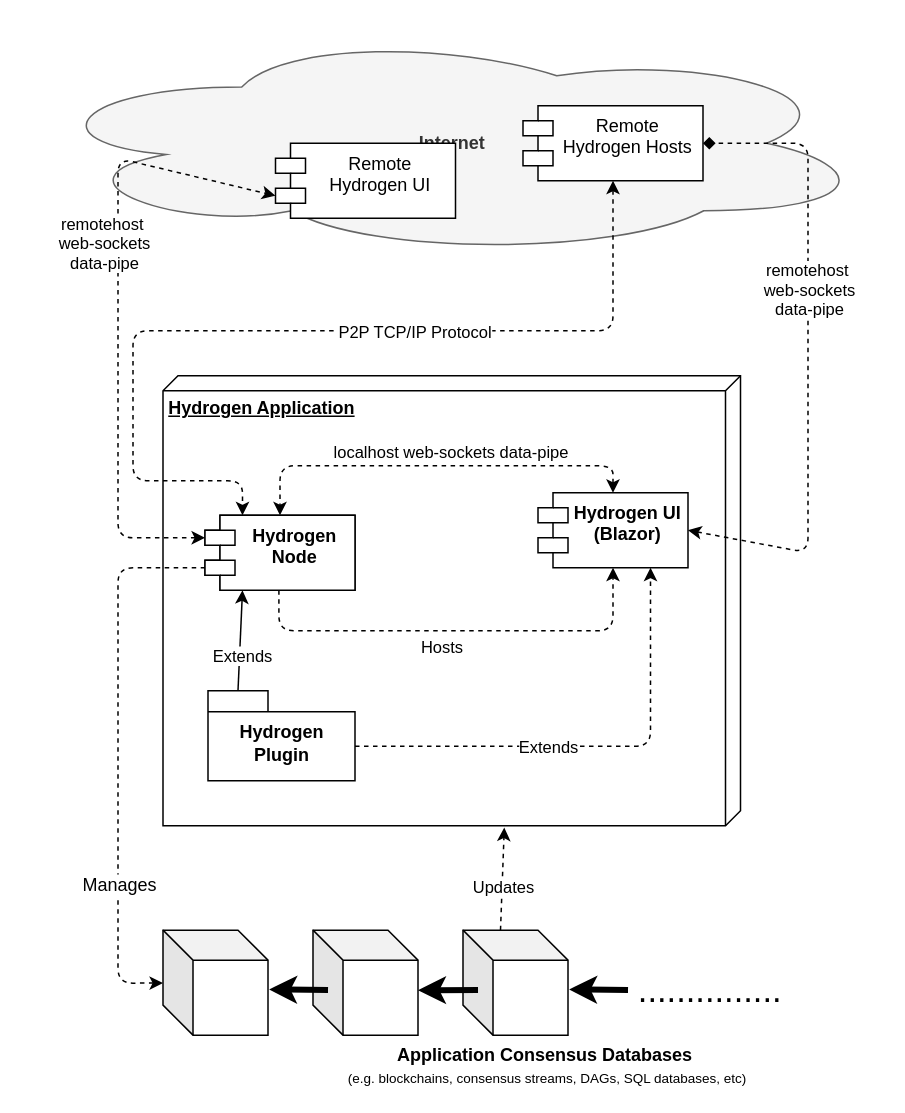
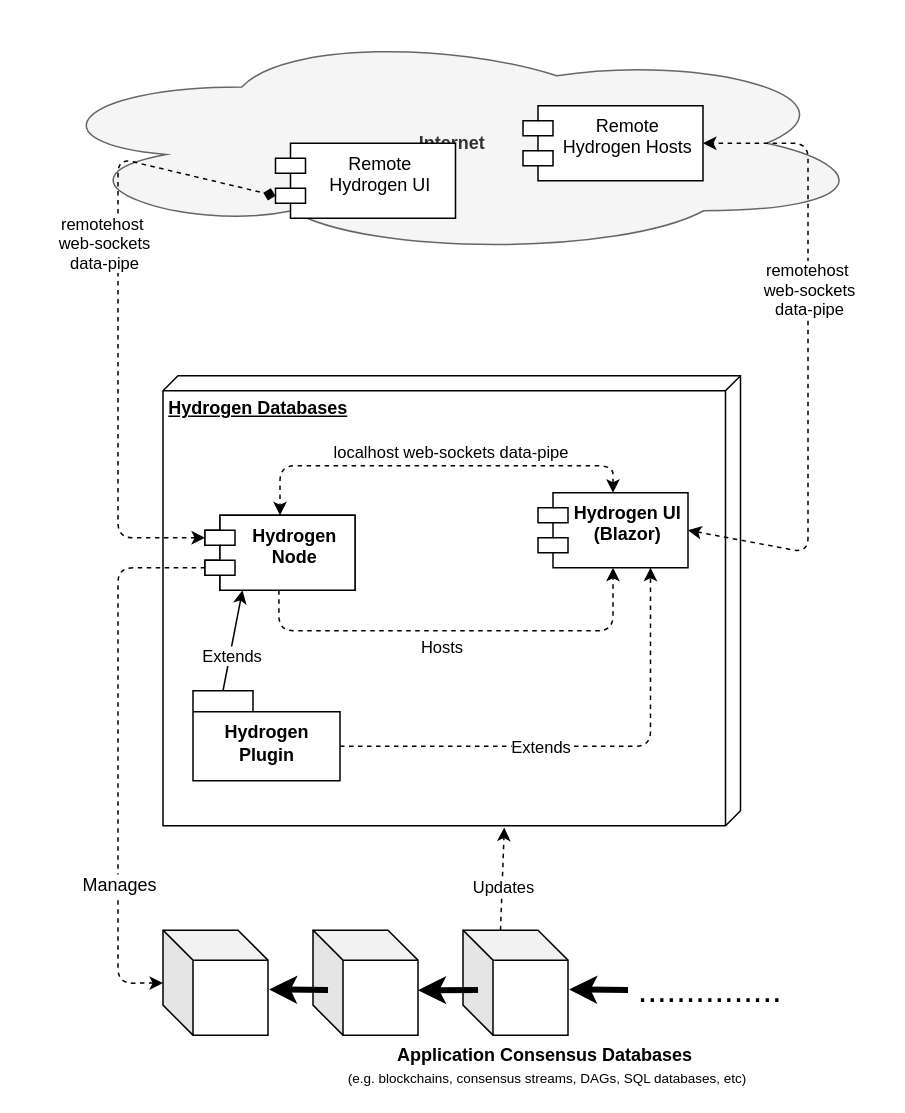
  <mxCell id="0" />
  <mxCell id="1" parent="0" />
  <mxCell id="2" value="Internet" style="ellipse;shape=cloud;whiteSpace=wrap;html=1;fillColor=#f5f5f5;strokeColor=#666666;fontColor=#333333;fontStyle=1" vertex="1" parent="1"><mxGeometry x="20.5" y="20" width="560" height="150" as="geometry" /></mxCell>
- <mxCell id="3" value="Hydrogen Application" style="verticalAlign=top;align=left;spacingTop=8;spacingLeft=2;spacingRight=12;shape=cube;size=10;direction=south;fontStyle=5;html=1;" vertex="1" parent="1"><mxGeometry x="108" y="250" width="385" height="300" as="geometry" /></mxCell>
+ <mxCell id="3" value="Hydrogen Databases" style="verticalAlign=top;align=left;spacingTop=8;spacingLeft=2;spacingRight=12;shape=cube;size=10;direction=south;fontStyle=5;html=1;" vertex="1" parent="1"><mxGeometry x="108" y="250" width="385" height="300" as="geometry" /></mxCell>
  <mxCell id="4" value="Node" style="shape=module;align=left;spacingLeft=20;align=center;verticalAlign=top;" vertex="1" parent="1"><mxGeometry x="136" y="343" width="100" height="50" as="geometry" /></mxCell>
  <mxCell id="5" value="Hydrogen UI&#10;(Blazor)" style="shape=module;align=left;spacingLeft=20;align=center;verticalAlign=top;fontStyle=1" vertex="1" parent="1"><mxGeometry x="358" y="328" width="100" height="50" as="geometry" /></mxCell>
  <mxCell id="6" value="" style="endArrow=classic;dashed=1;html=1;entryX=0.5;entryY=1;entryDx=0;entryDy=0;exitX=0.5;exitY=1;exitDx=0;exitDy=0;endFill=1;" edge="1" parent="1" target="5"><mxGeometry width="50" height="50" relative="1" as="geometry"><mxPoint x="185.27" y="393" as="sourcePoint" /><mxPoint x="371.27" y="393" as="targetPoint" /><Array as="points"><mxPoint x="185.27" y="420" /><mxPoint x="408" y="420" /></Array></mxGeometry></mxCell>
  <mxCell id="7" value="Hosts" style="edgeLabel;html=1;align=center;verticalAlign=middle;resizable=0;points=[];" vertex="1" connectable="0" parent="6"><mxGeometry x="-0.38" y="4" relative="1" as="geometry"><mxPoint x="45.33" y="14.0" as="offset" /></mxGeometry></mxCell>
  <mxCell id="8" value="" style="shape=cube;whiteSpace=wrap;html=1;boundedLbl=1;backgroundOutline=1;darkOpacity=0.05;darkOpacity2=0.1;" vertex="1" parent="1"><mxGeometry x="108" y="619.6" width="70" height="70" as="geometry" /></mxCell>
  <mxCell id="9" value="" style="shape=cube;whiteSpace=wrap;html=1;boundedLbl=1;backgroundOutline=1;darkOpacity=0.05;darkOpacity2=0.1;" vertex="1" parent="1"><mxGeometry x="208" y="619.6" width="70" height="70" as="geometry" /></mxCell>
  <mxCell id="10" value="" style="shape=cube;whiteSpace=wrap;html=1;boundedLbl=1;backgroundOutline=1;darkOpacity=0.05;darkOpacity2=0.1;" vertex="1" parent="1"><mxGeometry x="308" y="619.6" width="70" height="70" as="geometry" /></mxCell>
  <mxCell id="11" value="" style="endArrow=classic;html=1;exitX=0.143;exitY=0.571;exitDx=0;exitDy=0;exitPerimeter=0;strokeWidth=4;entryX=1.011;entryY=0.564;entryDx=0;entryDy=0;entryPerimeter=0;" edge="1" parent="1" source="9" target="8"><mxGeometry width="50" height="50" relative="1" as="geometry"><mxPoint x="428" y="579.6" as="sourcePoint" /><mxPoint x="178" y="656.6" as="targetPoint" /></mxGeometry></mxCell>
  <mxCell id="12" value="" style="endArrow=classic;html=1;exitX=0.143;exitY=0.571;exitDx=0;exitDy=0;exitPerimeter=0;strokeWidth=4;" edge="1" parent="1" source="10"><mxGeometry width="50" height="50" relative="1" as="geometry"><mxPoint x="228.01" y="669.57" as="sourcePoint" /><mxPoint x="278" y="659.6" as="targetPoint" /></mxGeometry></mxCell>
  <mxCell id="13" value="" style="endArrow=classic;html=1;exitX=0.143;exitY=0.571;exitDx=0;exitDy=0;exitPerimeter=0;strokeWidth=4;entryX=1.011;entryY=0.564;entryDx=0;entryDy=0;entryPerimeter=0;" edge="1" parent="1"><mxGeometry width="50" height="50" relative="1" as="geometry"><mxPoint x="418.01" y="659.57" as="sourcePoint" /><mxPoint x="378.77" y="659.08" as="targetPoint" /></mxGeometry></mxCell>
  <mxCell id="14" value="..............." style="text;html=1;strokeColor=none;fillColor=none;align=center;verticalAlign=middle;whiteSpace=wrap;rounded=0;fontSize=23;" vertex="1" parent="1"><mxGeometry x="418" y="649.6" width="110" height="20" as="geometry" /></mxCell>
  <mxCell id="15" value="Application Consensus Databases&amp;nbsp;&lt;br&gt;&lt;font style=&quot;font-size: 9px ; font-weight: normal&quot;&gt;(e.g. blockchains, consensus streams, DAGs, SQL databases, etc)&lt;/font&gt;" style="text;html=1;strokeColor=none;fillColor=none;align=center;verticalAlign=middle;whiteSpace=wrap;rounded=0;fontSize=12;fontStyle=1" vertex="1" parent="1"><mxGeometry x="172.23" y="699.6" width="385" height="20" as="geometry" /></mxCell>
  <mxCell id="16" value="" style="endArrow=none;dashed=1;html=1;strokeWidth=1;fontSize=23;entryX=0;entryY=0;entryDx=0;entryDy=35;entryPerimeter=0;horizontal=1;startArrow=classic;startFill=1;" edge="1" parent="1" source="8" target="4"><mxGeometry width="50" height="50" relative="1" as="geometry"><mxPoint x="116" y="735" as="sourcePoint" /><mxPoint x="226" y="497" as="targetPoint" /><Array as="points"><mxPoint x="78" y="655" /><mxPoint x="78" y="378" /></Array></mxGeometry></mxCell>
  <mxCell id="17" value="Manages" style="edgeLabel;html=1;align=center;verticalAlign=middle;resizable=0;points=[];fontSize=12;" vertex="1" connectable="0" parent="16"><mxGeometry x="-0.338" y="1" relative="1" as="geometry"><mxPoint x="1" y="25.82" as="offset" /></mxGeometry></mxCell>
  <mxCell id="18" value="" style="endArrow=classic;dashed=1;html=1;exitX=0.5;exitY=0;exitDx=0;exitDy=0;entryX=0.5;entryY=0;entryDx=0;entryDy=0;endFill=1;startArrow=classic;startFill=1;" edge="1" parent="1" source="5" target="4"><mxGeometry width="50" height="50" relative="1" as="geometry"><mxPoint x="258" y="390" as="sourcePoint" /><mxPoint x="308" y="340" as="targetPoint" /><Array as="points"><mxPoint x="408" y="310" /><mxPoint x="186" y="310" /></Array></mxGeometry></mxCell>
  <mxCell id="19" value="localhost web-sockets data-pipe" style="edgeLabel;html=1;align=center;verticalAlign=middle;resizable=0;points=[];" vertex="1" connectable="0" parent="18"><mxGeometry x="-0.102" y="1" relative="1" as="geometry"><mxPoint x="-3.8" y="-11" as="offset" /></mxGeometry></mxCell>
- <mxCell id="20" value="Hydrogen&lt;br&gt;Plugin" style="shape=folder;fontStyle=1;spacingTop=10;tabWidth=40;tabHeight=14;tabPosition=left;html=1;" vertex="1" parent="1"><mxGeometry x="138" y="460" width="98" height="60" as="geometry" /></mxCell>
+ <mxCell id="20" value="Hydrogen&lt;br&gt;Plugin" style="shape=folder;fontStyle=1;spacingTop=10;tabWidth=40;tabHeight=14;tabPosition=left;html=1;" vertex="1" parent="1"><mxGeometry x="128" y="460" width="98" height="60" as="geometry" /></mxCell>
  <mxCell id="21" value="Hydrogen&#10;Node" style="shape=module;align=left;spacingLeft=20;align=center;verticalAlign=top;fontStyle=1" vertex="1" parent="1"><mxGeometry x="136" y="343" width="100" height="50" as="geometry" /></mxCell>
  <mxCell id="22" value="" style="endArrow=classic;dashed=1;html=1;exitX=0;exitY=0;exitDx=98;exitDy=37;exitPerimeter=0;entryX=0.75;entryY=1;entryDx=0;entryDy=0;endFill=1;" edge="1" parent="1" source="20" target="5"><mxGeometry width="50" height="50" relative="1" as="geometry"><mxPoint x="198" y="470" as="sourcePoint" /><mxPoint x="248" y="420" as="targetPoint" /><Array as="points"><mxPoint x="433" y="497" /></Array></mxGeometry></mxCell>
  <mxCell id="23" value="Extends" style="edgeLabel;html=1;align=center;verticalAlign=middle;resizable=0;points=[];" vertex="1" connectable="0" parent="22"><mxGeometry x="-0.187" relative="1" as="geometry"><mxPoint as="offset" /></mxGeometry></mxCell>
  <mxCell id="24" value="" style="endArrow=classic;dashed=0;html=1;exitX=0;exitY=0;exitDx=20;exitDy=0;exitPerimeter=0;entryX=0.25;entryY=1;entryDx=0;entryDy=0;endFill=1;" edge="1" parent="1" source="20" target="21"><mxGeometry width="50" height="50" relative="1" as="geometry"><mxPoint x="198" y="470" as="sourcePoint" /><mxPoint x="248" y="420" as="targetPoint" /></mxGeometry></mxCell>
  <mxCell id="25" value="Extends" style="edgeLabel;html=1;align=center;verticalAlign=middle;resizable=0;points=[];" vertex="1" connectable="0" parent="24"><mxGeometry x="-0.296" y="-1" relative="1" as="geometry"><mxPoint as="offset" /></mxGeometry></mxCell>
- <mxCell id="26" value="" style="endArrow=diamond;dashed=1;html=1;exitX=1;exitY=0.5;exitDx=0;exitDy=0;startArrow=classic;startFill=1;endFill=1;entryX=1;entryY=0.5;entryDx=0;entryDy=0;" edge="1" parent="1" source="5" target="28"><mxGeometry width="50" height="50" relative="1" as="geometry"><mxPoint x="538" y="380" as="sourcePoint" /><mxPoint x="498.061" y="114" as="targetPoint" /><Array as="points"><mxPoint x="538" y="368" /><mxPoint x="538" y="95" /></Array></mxGeometry></mxCell>
+ <mxCell id="26" value="" style="endArrow=classic;dashed=1;html=1;exitX=1;exitY=0.5;exitDx=0;exitDy=0;startArrow=classic;startFill=1;endFill=1;entryX=1;entryY=0.5;entryDx=0;entryDy=0;" edge="1" parent="1" source="5" target="28"><mxGeometry width="50" height="50" relative="1" as="geometry"><mxPoint x="538" y="380" as="sourcePoint" /><mxPoint x="498.061" y="114" as="targetPoint" /><Array as="points"><mxPoint x="538" y="368" /><mxPoint x="538" y="95" /></Array></mxGeometry></mxCell>
  <mxCell id="27" value="remotehost&amp;nbsp;&lt;br&gt;web-sockets&lt;br&gt;data-pipe" style="edgeLabel;html=1;align=center;verticalAlign=middle;resizable=0;points=[];" vertex="1" connectable="0" parent="26"><mxGeometry x="0.282" y="1" relative="1" as="geometry"><mxPoint x="1.0" y="15.33" as="offset" /></mxGeometry></mxCell>
  <mxCell id="28" value="Remote&#10;Hydrogen Hosts" style="shape=module;align=left;spacingLeft=20;align=center;verticalAlign=top;fontStyle=0" vertex="1" parent="1"><mxGeometry x="348" y="70" width="120" height="50" as="geometry" /></mxCell>
- <mxCell id="29" value="" style="endArrow=classic;dashed=1;html=1;startArrow=classic;startFill=1;endFill=1;entryX=0.25;entryY=0;entryDx=0;entryDy=0;exitX=0.5;exitY=1;exitDx=0;exitDy=0;" edge="1" parent="1" source="28" target="21"><mxGeometry width="50" height="50" relative="1" as="geometry"><mxPoint x="429.701" y="144" as="sourcePoint" /><mxPoint x="136" y="361" as="targetPoint" /><Array as="points"><mxPoint x="408" y="220" /><mxPoint x="88" y="220" /><mxPoint x="88" y="320" /><mxPoint x="161" y="320" /></Array></mxGeometry></mxCell>
- <mxCell id="30" value="P2P TCP/IP Protocol" style="edgeLabel;html=1;align=center;verticalAlign=middle;resizable=0;points=[];" vertex="1" connectable="0" parent="29"><mxGeometry x="0.282" y="1" relative="1" as="geometry"><mxPoint x="162" y="-1" as="offset" /></mxGeometry></mxCell>
  <mxCell id="31" value="Remote&#10;Hydrogen UI" style="shape=module;align=left;spacingLeft=20;align=center;verticalAlign=top;fontStyle=0" vertex="1" parent="1"><mxGeometry x="183" y="95" width="120" height="50" as="geometry" /></mxCell>
- <mxCell id="32" value="" style="endArrow=classic;html=1;exitX=0;exitY=0;exitDx=0;exitDy=15;exitPerimeter=0;entryX=0;entryY=0;entryDx=0;entryDy=35;entryPerimeter=0;dashed=1;strokeWidth=1;startArrow=classic;startFill=1;endFill=1;" edge="1" parent="1" source="21" target="31"><mxGeometry width="50" height="50" relative="1" as="geometry"><mxPoint x="258" y="410" as="sourcePoint" /><mxPoint x="119.675" y="122.4" as="targetPoint" /><Array as="points"><mxPoint x="78" y="358" /><mxPoint x="78" y="105" /></Array></mxGeometry></mxCell>
+ <mxCell id="32" value="" style="endArrow=diamond;html=1;exitX=0;exitY=0;exitDx=0;exitDy=15;exitPerimeter=0;entryX=0;entryY=0;entryDx=0;entryDy=35;entryPerimeter=0;dashed=1;strokeWidth=1;startArrow=classic;startFill=1;endFill=1;" edge="1" parent="1" source="21" target="31"><mxGeometry width="50" height="50" relative="1" as="geometry"><mxPoint x="258" y="410" as="sourcePoint" /><mxPoint x="119.675" y="122.4" as="targetPoint" /><Array as="points"><mxPoint x="78" y="358" /><mxPoint x="78" y="105" /></Array></mxGeometry></mxCell>
  <mxCell id="33" value="remotehost&amp;nbsp;&lt;br&gt;web-sockets&lt;br&gt;data-pipe" style="edgeLabel;html=1;align=center;verticalAlign=middle;resizable=0;points=[];" vertex="1" connectable="0" parent="32"><mxGeometry x="0.322" y="3" relative="1" as="geometry"><mxPoint x="-7" y="22.33" as="offset" /></mxGeometry></mxCell>
  <mxCell id="34" value="" style="endArrow=classic;dashed=1;html=1;exitX=0;exitY=0;exitDx=25;exitDy=0;exitPerimeter=0;entryX=1.004;entryY=0.409;entryDx=0;entryDy=0;endFill=1;entryPerimeter=0;" edge="1" parent="1" source="10" target="3"><mxGeometry width="50" height="50" relative="1" as="geometry"><mxPoint x="168" y="470" as="sourcePoint" /><mxPoint x="171" y="403" as="targetPoint" /></mxGeometry></mxCell>
  <mxCell id="35" value="Updates" style="edgeLabel;html=1;align=center;verticalAlign=middle;resizable=0;points=[];" vertex="1" connectable="0" parent="34"><mxGeometry x="-0.296" y="-1" relative="1" as="geometry"><mxPoint y="-5.49" as="offset" /></mxGeometry></mxCell>
